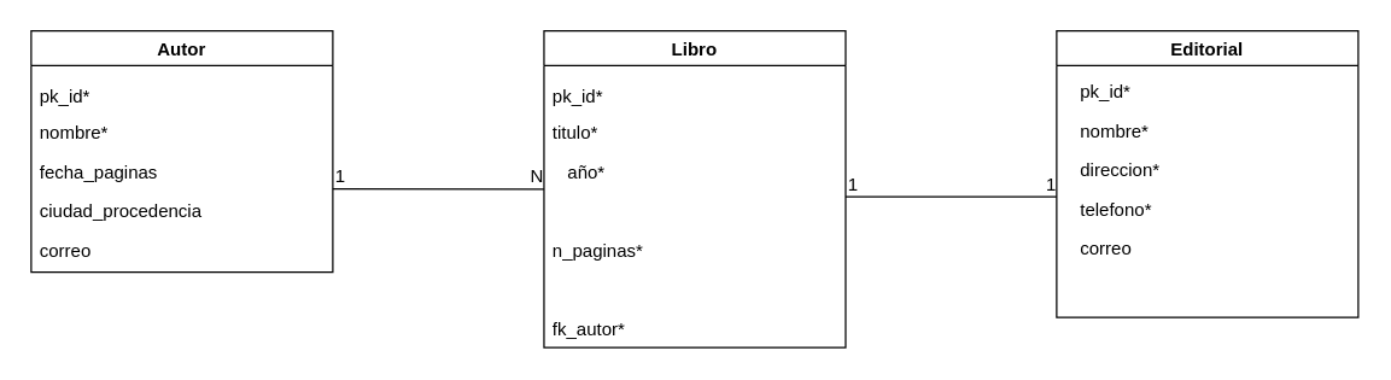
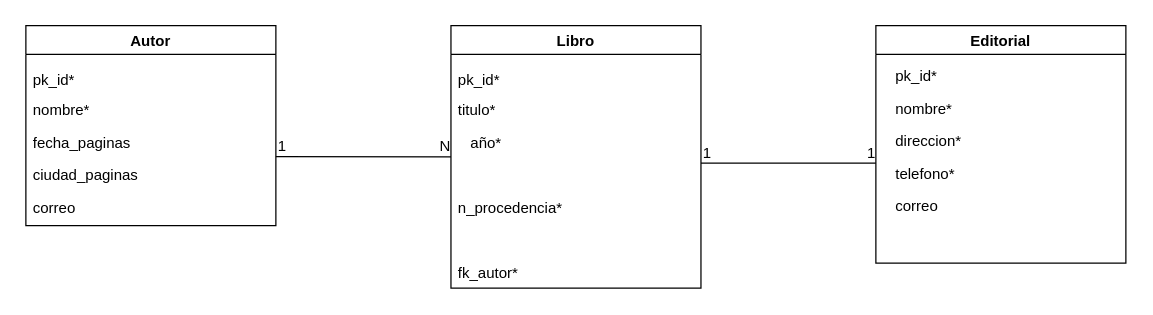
  <mxCell id="0" />
  <mxCell id="1" parent="0" />
  <mxCell id="2" value="Autor" style="swimlane;startSize=23;" vertex="1" parent="1"><mxGeometry x="20" y="20" width="200" height="160" as="geometry" /></mxCell>
  <mxCell id="3" value="nombre*" style="text;strokeColor=none;fillColor=none;align=left;verticalAlign=top;spacingLeft=4;spacingRight=4;overflow=hidden;rotatable=0;points=[[0,0.5],[1,0.5]];portConstraint=eastwest;" vertex="1" parent="2"><mxGeometry y="54" width="130" height="26" as="geometry" /></mxCell>
  <mxCell id="4" value="fecha_paginas&#10;" style="text;strokeColor=none;fillColor=none;align=left;verticalAlign=top;spacingLeft=4;spacingRight=4;overflow=hidden;rotatable=0;points=[[0,0.5],[1,0.5]];portConstraint=eastwest;" vertex="1" parent="2"><mxGeometry y="80" width="130" height="26" as="geometry" /></mxCell>
- <mxCell id="5" value="ciudad_procedencia" style="text;strokeColor=none;fillColor=none;align=left;verticalAlign=top;spacingLeft=4;spacingRight=4;overflow=hidden;rotatable=0;points=[[0,0.5],[1,0.5]];portConstraint=eastwest;" vertex="1" parent="2"><mxGeometry y="106" width="130" height="26" as="geometry" /></mxCell>
+ <mxCell id="5" value="ciudad_paginas" style="text;strokeColor=none;fillColor=none;align=left;verticalAlign=top;spacingLeft=4;spacingRight=4;overflow=hidden;rotatable=0;points=[[0,0.5],[1,0.5]];portConstraint=eastwest;" vertex="1" parent="2"><mxGeometry y="106" width="130" height="26" as="geometry" /></mxCell>
  <mxCell id="6" value="correo" style="text;strokeColor=none;fillColor=none;align=left;verticalAlign=top;spacingLeft=4;spacingRight=4;overflow=hidden;rotatable=0;points=[[0,0.5],[1,0.5]];portConstraint=eastwest;" vertex="1" parent="2"><mxGeometry y="132" width="130" height="26" as="geometry" /></mxCell>
  <mxCell id="7" value="pk_id*" style="text;strokeColor=none;fillColor=none;align=left;verticalAlign=top;spacingLeft=4;spacingRight=4;overflow=hidden;rotatable=0;points=[[0,0.5],[1,0.5]];portConstraint=eastwest;" vertex="1" parent="2"><mxGeometry y="30" width="130" height="26" as="geometry" /></mxCell>
  <mxCell id="8" value="Libro" style="swimlane;startSize=23;" vertex="1" parent="1"><mxGeometry x="360.07" y="20" width="200" height="210" as="geometry" /></mxCell>
  <mxCell id="9" value="titulo*" style="text;strokeColor=none;fillColor=none;align=left;verticalAlign=top;spacingLeft=4;spacingRight=4;overflow=hidden;rotatable=0;points=[[0,0.5],[1,0.5]];portConstraint=eastwest;" vertex="1" parent="8"><mxGeometry y="54" width="130" height="26" as="geometry" /></mxCell>
  <mxCell id="10" value="año*" style="text;strokeColor=none;fillColor=none;align=left;verticalAlign=top;spacingLeft=4;spacingRight=4;overflow=hidden;rotatable=0;points=[[0,0.5],[1,0.5]];portConstraint=eastwest;" vertex="1" parent="8"><mxGeometry x="10" y="80" width="130" height="26" as="geometry" /></mxCell>
  <mxCell id="11" value="pk_id*" style="text;strokeColor=none;fillColor=none;align=left;verticalAlign=top;spacingLeft=4;spacingRight=4;overflow=hidden;rotatable=0;points=[[0,0.5],[1,0.5]];portConstraint=eastwest;" vertex="1" parent="8"><mxGeometry y="30" width="130" height="26" as="geometry" /></mxCell>
- <mxCell id="12" value="n_paginas*" style="text;strokeColor=none;fillColor=none;align=left;verticalAlign=top;spacingLeft=4;spacingRight=4;overflow=hidden;rotatable=0;points=[[0,0.5],[1,0.5]];portConstraint=eastwest;" vertex="1" parent="8"><mxGeometry y="132" width="130" height="26" as="geometry" /></mxCell>
+ <mxCell id="12" value="n_procedencia*" style="text;strokeColor=none;fillColor=none;align=left;verticalAlign=top;spacingLeft=4;spacingRight=4;overflow=hidden;rotatable=0;points=[[0,0.5],[1,0.5]];portConstraint=eastwest;" vertex="1" parent="8"><mxGeometry y="132" width="130" height="26" as="geometry" /></mxCell>
  <mxCell id="13" value="fk_autor*" style="text;strokeColor=none;fillColor=none;align=left;verticalAlign=top;spacingLeft=4;spacingRight=4;overflow=hidden;rotatable=0;points=[[0,0.5],[1,0.5]];portConstraint=eastwest;" vertex="1" parent="8"><mxGeometry y="184" width="130" height="26" as="geometry" /></mxCell>
  <mxCell id="14" value="Editorial" style="swimlane;startSize=23;" vertex="1" parent="1"><mxGeometry x="700" y="20" width="200" height="190" as="geometry" /></mxCell>
  <mxCell id="15" value="nombre*" style="text;strokeColor=none;fillColor=none;align=left;verticalAlign=top;spacingLeft=4;spacingRight=4;overflow=hidden;rotatable=0;points=[[0,0.5],[1,0.5]];portConstraint=eastwest;" vertex="1" parent="14"><mxGeometry x="10" y="53" width="130" height="26" as="geometry" /></mxCell>
  <mxCell id="16" value="direccion*" style="text;strokeColor=none;fillColor=none;align=left;verticalAlign=top;spacingLeft=4;spacingRight=4;overflow=hidden;rotatable=0;points=[[0,0.5],[1,0.5]];portConstraint=eastwest;" vertex="1" parent="14"><mxGeometry x="10" y="79" width="130" height="26" as="geometry" /></mxCell>
  <mxCell id="17" value="telefono*" style="text;strokeColor=none;fillColor=none;align=left;verticalAlign=top;spacingLeft=4;spacingRight=4;overflow=hidden;rotatable=0;points=[[0,0.5],[1,0.5]];portConstraint=eastwest;" vertex="1" parent="14"><mxGeometry x="10" y="105" width="120" height="26" as="geometry" /></mxCell>
  <mxCell id="18" value="correo" style="text;strokeColor=none;fillColor=none;align=left;verticalAlign=top;spacingLeft=4;spacingRight=4;overflow=hidden;rotatable=0;points=[[0,0.5],[1,0.5]];portConstraint=eastwest;" vertex="1" parent="14"><mxGeometry x="10" y="131" width="130" height="26" as="geometry" /></mxCell>
  <mxCell id="19" value="pk_id*" style="text;strokeColor=none;fillColor=none;align=left;verticalAlign=top;spacingLeft=4;spacingRight=4;overflow=hidden;rotatable=0;points=[[0,0.5],[1,0.5]];portConstraint=eastwest;" vertex="1" parent="14"><mxGeometry x="10" y="27" width="130" height="26" as="geometry" /></mxCell>
  <mxCell id="20" value="" style="endArrow=none;html=1;rounded=0;entryX=0;entryY=0.5;entryDx=0;entryDy=0;" edge="1" parent="1" target="8"><mxGeometry relative="1" as="geometry"><mxPoint x="220" y="124.71" as="sourcePoint" /><mxPoint x="380" y="124.71" as="targetPoint" /></mxGeometry></mxCell>
  <mxCell id="21" value="1" style="resizable=0;html=1;align=left;verticalAlign=bottom;" connectable="0" vertex="1" parent="20"><mxGeometry x="-1" relative="1" as="geometry" /></mxCell>
  <mxCell id="22" value="N" style="resizable=0;html=1;align=right;verticalAlign=bottom;" connectable="0" vertex="1" parent="20"><mxGeometry x="1" relative="1" as="geometry" /></mxCell>
  <mxCell id="23" value="" style="endArrow=none;html=1;rounded=0;" edge="1" parent="1"><mxGeometry relative="1" as="geometry"><mxPoint x="560.07" y="130" as="sourcePoint" /><mxPoint x="700" y="130" as="targetPoint" /></mxGeometry></mxCell>
  <mxCell id="24" value="1" style="resizable=0;html=1;align=left;verticalAlign=bottom;" connectable="0" vertex="1" parent="23"><mxGeometry x="-1" relative="1" as="geometry" /></mxCell>
  <mxCell id="25" value="1" style="resizable=0;html=1;align=right;verticalAlign=bottom;" connectable="0" vertex="1" parent="23"><mxGeometry x="1" relative="1" as="geometry"><mxPoint as="offset" /></mxGeometry></mxCell>
